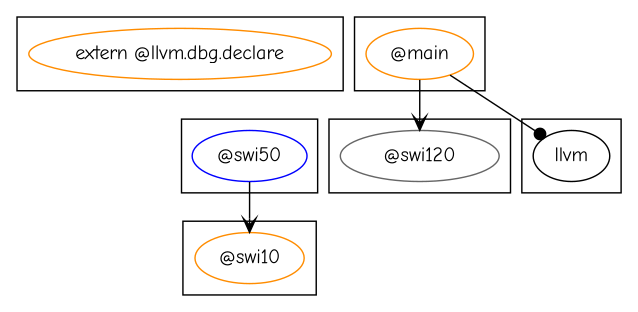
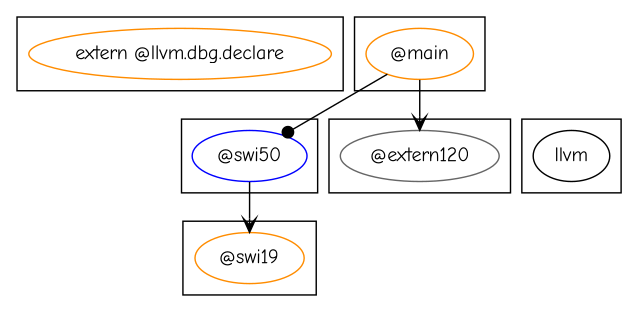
  digraph {
    fontname="Comic Neue"
    node [color=darkorange fontname="Comic Neue"]
    edge [arrowhead=vee fontname="Comic Neue"]
    n1 [label="extern @llvm.dbg.declare"]
    n2 [label="@main"]
-   n3 [label="@swi10"]
+   n3 [label="@swi19"]
    n4 [color=blue label="@swi50"]
-   n5 [color=gray40 label="@swi120"]
+   n5 [color=gray40 label="@extern120"]
    n6 [color=black label=llvm]
    subgraph cluster_1 {
      n1
    }
    subgraph cluster_2 {
      n2
    }
    subgraph cluster_3 {
      n3
    }
    subgraph cluster_4 {
      n4
    }
    subgraph cluster_5 {
      n5
    }
    subgraph cluster_6 {
      n6
    }
-   n2 -> n6 [arrowhead=dot]
+   n2 -> n4 [arrowhead=dot]
    n2 -> n5
    n4 -> n3
  }
